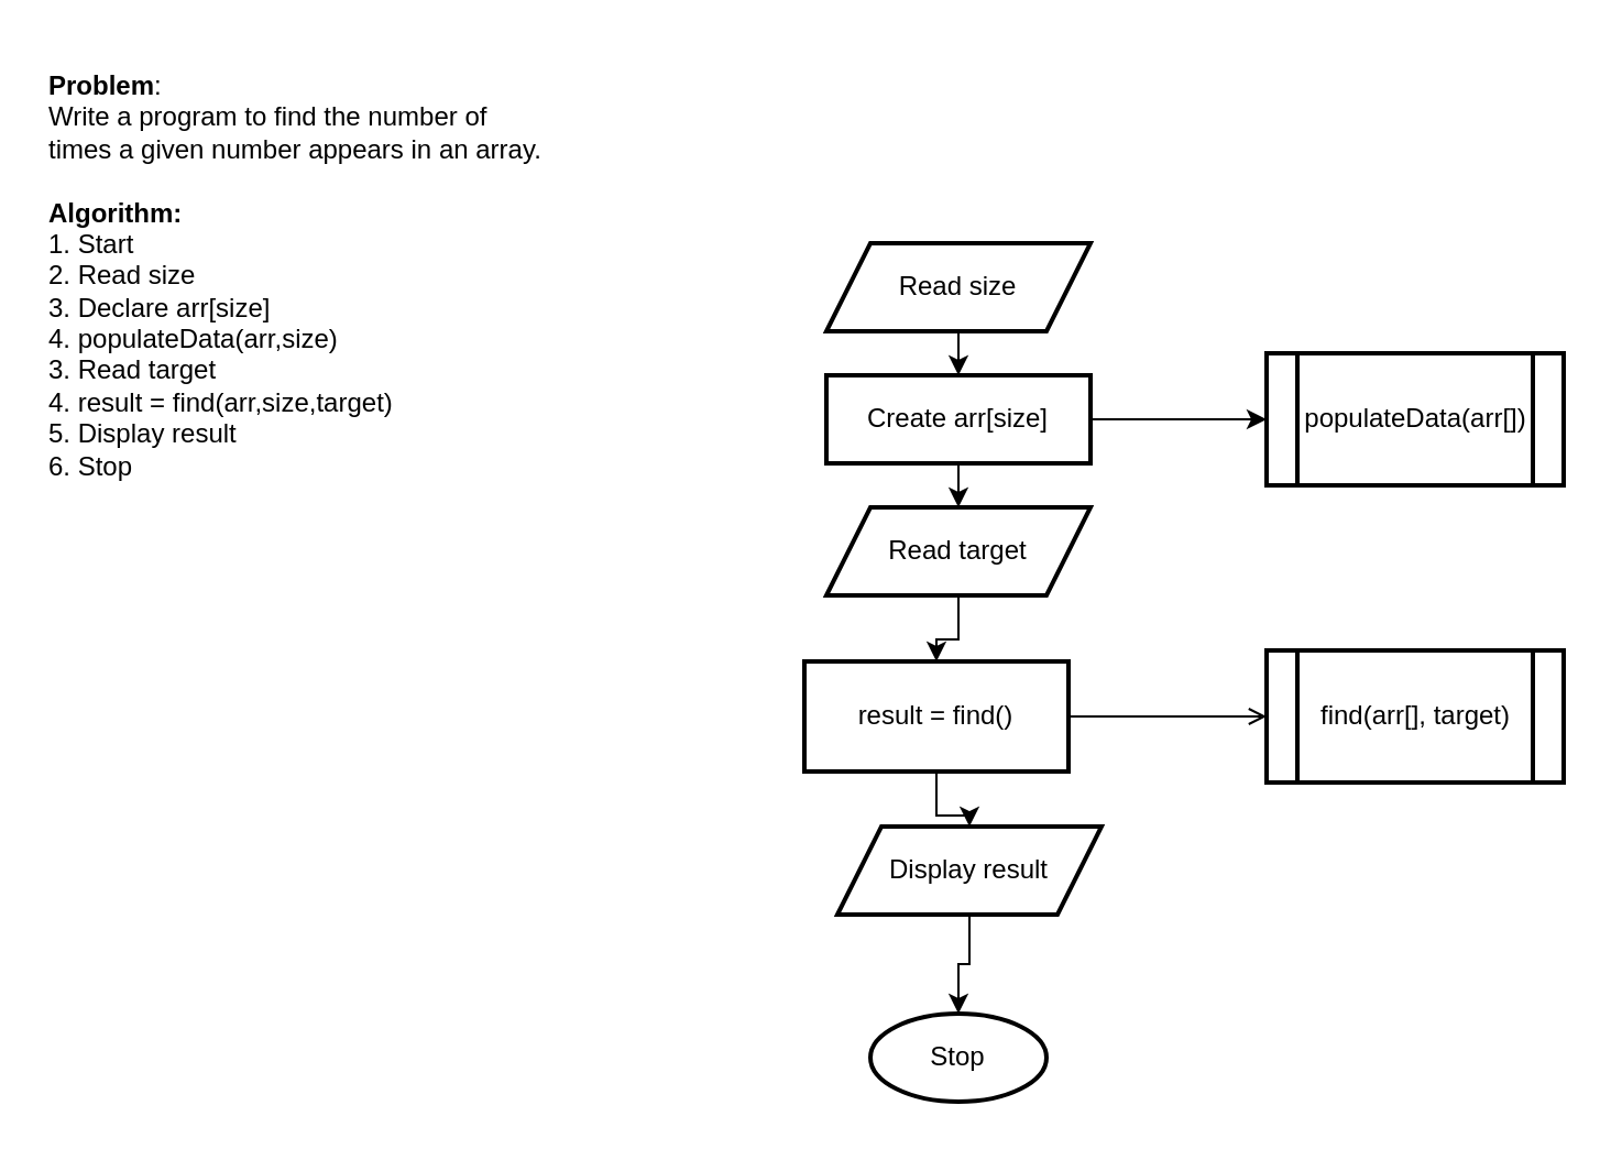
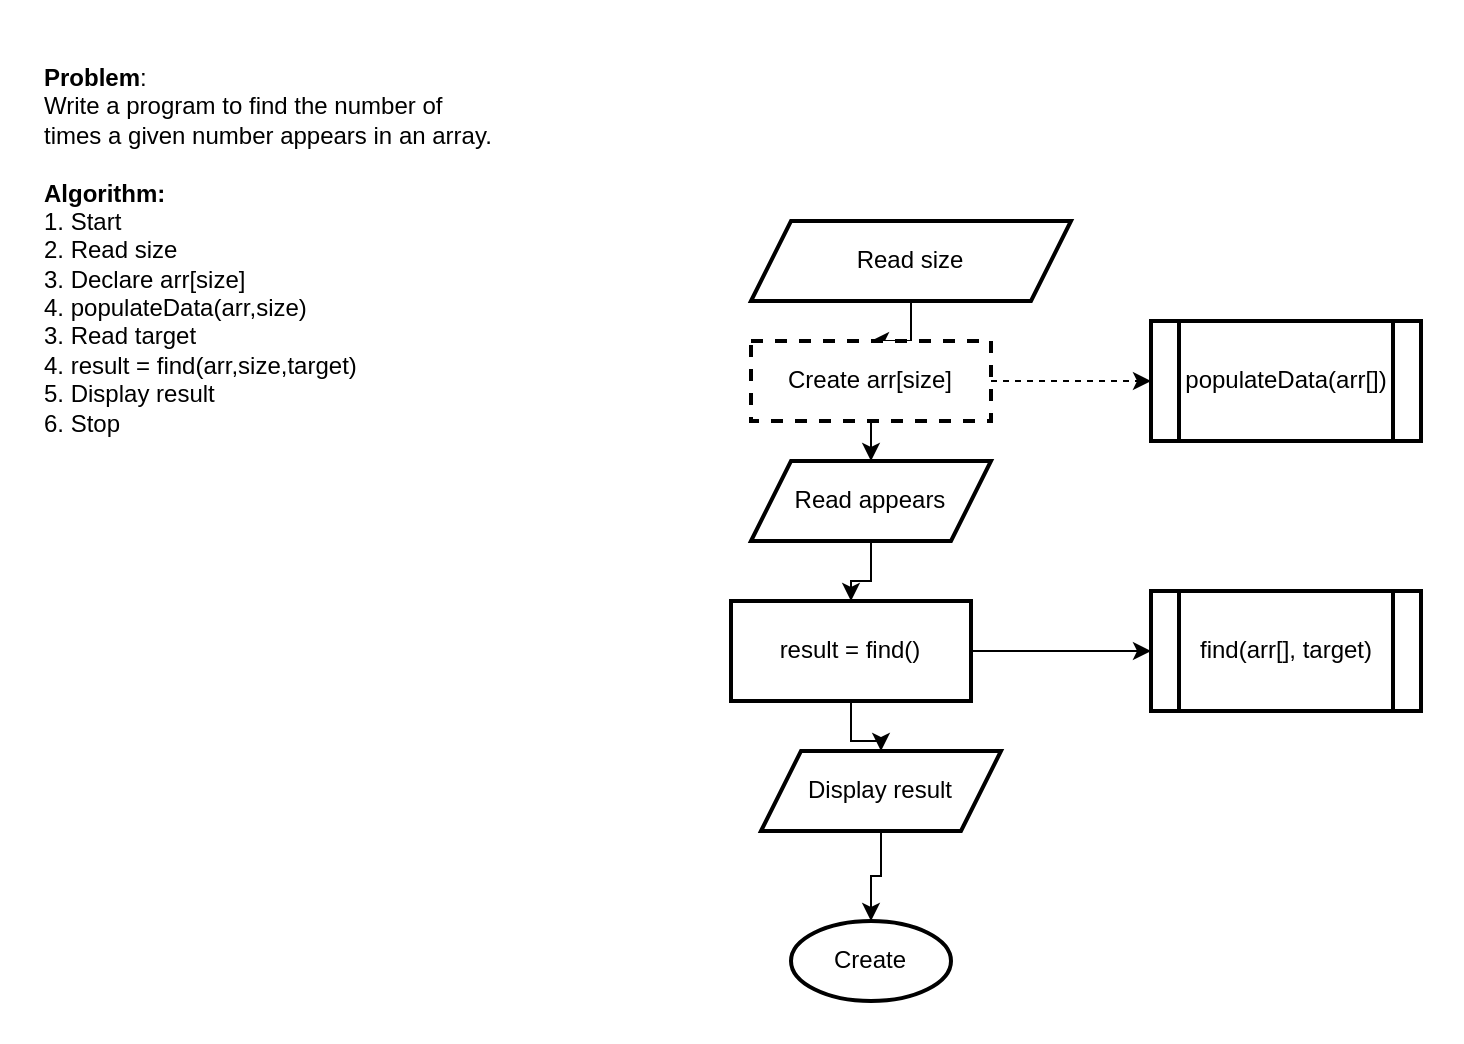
  <mxCell id="0" />
  <mxCell id="1" parent="0" />
  <mxCell id="2" value="&lt;div&gt;&lt;b&gt;Problem&lt;/b&gt;:&amp;nbsp;&lt;/div&gt;&lt;div&gt;Write a program to find the number of times&amp;nbsp;&lt;span style=&quot;background-color: initial;&quot;&gt;a given number appears in an array.&lt;/span&gt;&lt;/div&gt;&lt;b&gt;&lt;br&gt;Algorithm:&lt;/b&gt;&lt;br&gt;1. Start&amp;nbsp;&lt;br&gt;2. Read size&lt;br&gt;3. Declare arr[size]&lt;br&gt;4. populateData(arr,size)&lt;br&gt;3. Read target&amp;nbsp;&lt;br&gt;4. result = find(arr,size,target)&lt;br&gt;5. Display result&amp;nbsp;&lt;br&gt;6. Stop" style="text;html=1;align=left;verticalAlign=middle;whiteSpace=wrap;rounded=0;" vertex="1" parent="1"><mxGeometry x="20" y="20" width="230" height="210" as="geometry" /></mxCell>
  <mxCell id="3" value="" style="edgeStyle=orthogonalEdgeStyle;rounded=0;orthogonalLoop=1;jettySize=auto;html=1;" edge="1" parent="1" source="4" target="7"><mxGeometry relative="1" as="geometry" /></mxCell>
- <mxCell id="4" value="Read size" style="shape=parallelogram;perimeter=parallelogramPerimeter;whiteSpace=wrap;html=1;fixedSize=1;strokeWidth=2;" vertex="1" parent="1"><mxGeometry x="375" y="110" width="120" height="40" as="geometry" /></mxCell>
- <mxCell id="5" value="" style="edgeStyle=orthogonalEdgeStyle;rounded=0;orthogonalLoop=1;jettySize=auto;html=1;" edge="1" parent="1" source="7" target="8"><mxGeometry relative="1" as="geometry" /></mxCell>
+ <mxCell id="4" value="Read size" style="shape=parallelogram;perimeter=parallelogramPerimeter;whiteSpace=wrap;html=1;fixedSize=1;strokeWidth=2;" vertex="1" parent="1"><mxGeometry x="375" y="110" width="160" height="40" as="geometry" /></mxCell>
+ <mxCell id="5" value="" style="edgeStyle=orthogonalEdgeStyle;rounded=0;orthogonalLoop=1;jettySize=auto;html=1;dashed=1;" edge="1" parent="1" source="7" target="8"><mxGeometry relative="1" as="geometry" /></mxCell>
  <mxCell id="6" value="" style="edgeStyle=orthogonalEdgeStyle;rounded=0;orthogonalLoop=1;jettySize=auto;html=1;" edge="1" parent="1" source="7" target="10"><mxGeometry relative="1" as="geometry" /></mxCell>
- <mxCell id="7" value="Create arr[size]" style="whiteSpace=wrap;html=1;strokeWidth=2;" vertex="1" parent="1"><mxGeometry x="375" y="170" width="120" height="40" as="geometry" /></mxCell>
+ <mxCell id="7" value="Create arr[size]" style="whiteSpace=wrap;html=1;strokeWidth=2;dashed=1;" vertex="1" parent="1"><mxGeometry x="375" y="170" width="120" height="40" as="geometry" /></mxCell>
  <mxCell id="8" value="populateData(arr[])" style="shape=process;whiteSpace=wrap;html=1;backgroundOutline=1;strokeWidth=2;" vertex="1" parent="1"><mxGeometry x="575" y="160" width="135" height="60" as="geometry" /></mxCell>
  <mxCell id="9" value="" style="edgeStyle=orthogonalEdgeStyle;rounded=0;orthogonalLoop=1;jettySize=auto;html=1;" edge="1" parent="1" source="10" target="13"><mxGeometry relative="1" as="geometry" /></mxCell>
- <mxCell id="10" value="Read target" style="shape=parallelogram;perimeter=parallelogramPerimeter;whiteSpace=wrap;html=1;fixedSize=1;strokeWidth=2;" vertex="1" parent="1"><mxGeometry x="375" y="230" width="120" height="40" as="geometry" /></mxCell>
- <mxCell id="11" value="" style="edgeStyle=orthogonalEdgeStyle;rounded=0;orthogonalLoop=1;jettySize=auto;html=1;endArrow=open;" edge="1" parent="1" source="13" target="14"><mxGeometry relative="1" as="geometry" /></mxCell>
+ <mxCell id="10" value="Read appears" style="shape=parallelogram;perimeter=parallelogramPerimeter;whiteSpace=wrap;html=1;fixedSize=1;strokeWidth=2;" vertex="1" parent="1"><mxGeometry x="375" y="230" width="120" height="40" as="geometry" /></mxCell>
+ <mxCell id="11" value="" style="edgeStyle=orthogonalEdgeStyle;rounded=0;orthogonalLoop=1;jettySize=auto;html=1;" edge="1" parent="1" source="13" target="14"><mxGeometry relative="1" as="geometry" /></mxCell>
  <mxCell id="12" value="" style="edgeStyle=orthogonalEdgeStyle;rounded=0;orthogonalLoop=1;jettySize=auto;html=1;" edge="1" parent="1" source="13" target="16"><mxGeometry relative="1" as="geometry" /></mxCell>
  <mxCell id="13" value="result = find()" style="whiteSpace=wrap;html=1;strokeWidth=2;" vertex="1" parent="1"><mxGeometry x="365" y="300" width="120" height="50" as="geometry" /></mxCell>
  <mxCell id="14" value="find(arr[], target)" style="shape=process;whiteSpace=wrap;html=1;backgroundOutline=1;strokeWidth=2;" vertex="1" parent="1"><mxGeometry x="575" y="295" width="135" height="60" as="geometry" /></mxCell>
  <mxCell id="15" value="" style="edgeStyle=orthogonalEdgeStyle;rounded=0;orthogonalLoop=1;jettySize=auto;html=1;" edge="1" parent="1" source="16" target="17"><mxGeometry relative="1" as="geometry" /></mxCell>
  <mxCell id="16" value="Display result" style="shape=parallelogram;perimeter=parallelogramPerimeter;whiteSpace=wrap;html=1;fixedSize=1;strokeWidth=2;" vertex="1" parent="1"><mxGeometry x="380" y="375" width="120" height="40" as="geometry" /></mxCell>
- <mxCell id="17" value="Stop" style="ellipse;whiteSpace=wrap;html=1;strokeWidth=2;" vertex="1" parent="1"><mxGeometry x="395" y="460" width="80" height="40" as="geometry" /></mxCell>
+ <mxCell id="17" value="Create" style="ellipse;whiteSpace=wrap;html=1;strokeWidth=2;" vertex="1" parent="1"><mxGeometry x="395" y="460" width="80" height="40" as="geometry" /></mxCell>
